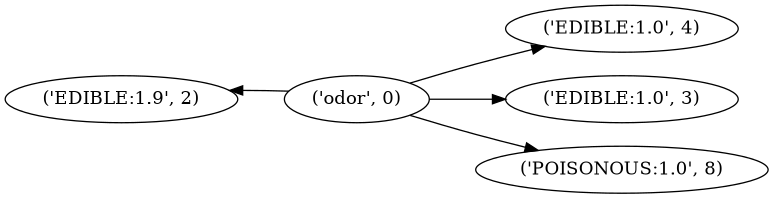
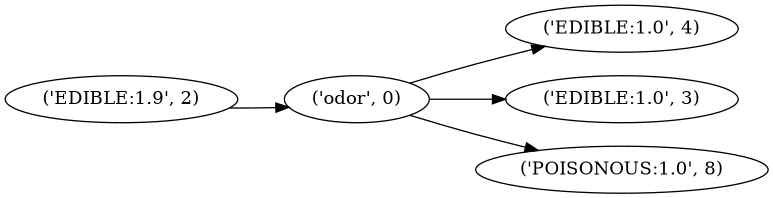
  strict digraph {
    rankdir=LR
    n1 [label="('EDIBLE:1.9', 2)"]
    "('odor', 0)"
    "('EDIBLE:1.0', 4)"
    n4 [label="('EDIBLE:1.0', 3)"]
    "('POISONOUS:1.0', 8)"
-   "('odor', 0)" -> n1 [user_data=ALMOND]
+   n1 -> "('odor', 0)" [user_data=ALMOND]
    "('odor', 0)" -> "('EDIBLE:1.0', 4)" [user_data=ANISE]
    "('odor', 0)" -> n4 [user_data=NONE]
    "('odor', 0)" -> "('POISONOUS:1.0', 8)" [user_data=PUNGENT]
  }
